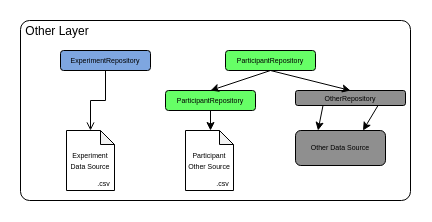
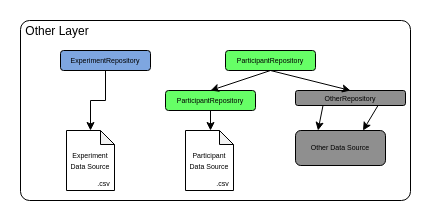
  <mxCell id="0" />
  <mxCell id="1" parent="0" />
  <mxCell id="2" value="&amp;nbsp;Other Layer&lt;br&gt;&lt;br&gt;&lt;br&gt;&lt;br&gt;&lt;br&gt;&lt;br&gt;&lt;br&gt;&lt;br&gt;&lt;br&gt;&lt;br&gt;&lt;br&gt;&lt;br&gt;" style="rounded=1;whiteSpace=wrap;html=1;align=left;arcSize=5;" parent="1" vertex="1"><mxGeometry width="390" height="180" as="geometry" x="20" y="20" /></mxCell>
- <mxCell id="3" style="edgeStyle=orthogonalEdgeStyle;rounded=0;orthogonalLoop=1;jettySize=auto;html=1;entryX=0.5;entryY=0;entryDx=0;entryDy=0;entryPerimeter=0;endArrow=open;" parent="1" source="4" target="15" edge="1"><mxGeometry relative="1" as="geometry" /></mxCell>
+ <mxCell id="3" style="edgeStyle=orthogonalEdgeStyle;rounded=0;orthogonalLoop=1;jettySize=auto;html=1;entryX=0.5;entryY=0;entryDx=0;entryDy=0;entryPerimeter=0;" parent="1" source="4" target="15" edge="1"><mxGeometry relative="1" as="geometry" /></mxCell>
  <mxCell id="4" value="&lt;p style=&quot;line-height: 70%;&quot;&gt;&lt;font style=&quot;font-size: 7px;&quot;&gt;ExperimentRepository&lt;/font&gt;&lt;/p&gt;" style="rounded=1;whiteSpace=wrap;html=1;fillColor=#7EA6E0;" parent="1" vertex="1"><mxGeometry x="60" y="50" width="90" height="20" as="geometry" /></mxCell>
  <mxCell id="5" value="&lt;p style=&quot;line-height: 70%;&quot;&gt;&lt;font style=&quot;font-size: 7px;&quot;&gt;ParticipantRepository&lt;/font&gt;&lt;/p&gt;" style="rounded=1;whiteSpace=wrap;html=1;fillColor=#66FF66;" parent="1" vertex="1"><mxGeometry x="225" y="50" width="90" height="20" as="geometry" /></mxCell>
  <mxCell id="6" style="edgeStyle=orthogonalEdgeStyle;rounded=0;orthogonalLoop=1;jettySize=auto;html=1;entryX=0.5;entryY=0;entryDx=0;entryDy=0;entryPerimeter=0;" parent="1" source="7" edge="1"><mxGeometry relative="1" as="geometry"><mxPoint x="210" y="130" as="targetPoint" /></mxGeometry></mxCell>
  <mxCell id="7" value="&lt;p style=&quot;line-height: 70%;&quot;&gt;&lt;font style=&quot;font-size: 7px;&quot;&gt;ParticipantRepository&lt;/font&gt;&lt;/p&gt;" style="rounded=1;whiteSpace=wrap;html=1;fillColor=#66FF66;" parent="1" vertex="1"><mxGeometry x="165" y="90" width="90" height="20" as="geometry" /></mxCell>
  <mxCell id="8" value="&lt;p style=&quot;line-height: 70%;&quot;&gt;&lt;font style=&quot;font-size: 7px;&quot;&gt;OtherRepository&lt;/font&gt;&lt;/p&gt;" style="rounded=1;whiteSpace=wrap;html=1;fillColor=#8f8f8f;" parent="1" vertex="1"><mxGeometry x="295" y="90" width="110" height="15" as="geometry" /></mxCell>
  <mxCell id="9" value="&lt;p style=&quot;line-height: 70%; font-size: 7px;&quot;&gt;&lt;font style=&quot;font-size: 7px;&quot;&gt;Other Data Source&lt;/font&gt;&lt;/p&gt;" style="rounded=1;whiteSpace=wrap;html=1;fillColor=#8f8f8f;" parent="1" vertex="1"><mxGeometry x="295" y="130" width="90" height="35" as="geometry" /></mxCell>
  <mxCell id="10" value="" style="endArrow=classic;html=1;rounded=0;exitX=0.5;exitY=1;exitDx=0;exitDy=0;entryX=0.5;entryY=0;entryDx=0;entryDy=0;" parent="1" source="5" target="7" edge="1"><mxGeometry width="50" height="50" relative="1" as="geometry"><mxPoint x="128" y="80" as="sourcePoint" /><mxPoint x="128" y="115" as="targetPoint" /></mxGeometry></mxCell>
  <mxCell id="11" value="" style="endArrow=classic;html=1;rounded=0;entryX=0.5;entryY=0;entryDx=0;entryDy=0;exitX=0.5;exitY=1;exitDx=0;exitDy=0;" parent="1" source="5" target="8" edge="1"><mxGeometry width="50" height="50" relative="1" as="geometry"><mxPoint x="295" y="70" as="sourcePoint" /><mxPoint x="240" y="115" as="targetPoint" /></mxGeometry></mxCell>
  <mxCell id="12" value="" style="endArrow=classic;html=1;rounded=0;exitX=0.25;exitY=1;exitDx=0;exitDy=0;entryX=0.25;entryY=0;entryDx=0;entryDy=0;" parent="1" source="8" target="9" edge="1"><mxGeometry width="50" height="50" relative="1" as="geometry"><mxPoint x="268" y="145" as="sourcePoint" /><mxPoint x="268" y="180" as="targetPoint" /></mxGeometry></mxCell>
  <mxCell id="13" value="" style="endArrow=classic;html=1;rounded=0;exitX=0.75;exitY=1;exitDx=0;exitDy=0;entryX=0.75;entryY=0;entryDx=0;entryDy=0;" parent="1" source="8" target="9" edge="1"><mxGeometry width="50" height="50" relative="1" as="geometry"><mxPoint x="342" y="145" as="sourcePoint" /><mxPoint x="342" y="180" as="targetPoint" /></mxGeometry></mxCell>
  <mxCell id="14" value="" style="group" parent="1" vertex="1" connectable="0"><mxGeometry x="66" y="130" width="48" height="60" as="geometry" /></mxCell>
  <mxCell id="15" value="&lt;p style=&quot;line-height: 70%;&quot;&gt;&lt;span style=&quot;font-size: 7px; background-color: initial;&quot;&gt;Experiment Data Source&lt;/span&gt;&lt;br&gt;&lt;/p&gt;" style="shape=note;whiteSpace=wrap;html=1;backgroundOutline=1;darkOpacity=0.05;aspect=fixed;size=14;" parent="14" vertex="1"><mxGeometry width="48" height="60" as="geometry" /></mxCell>
  <mxCell id="16" value="&lt;font style=&quot;font-size: 7px;&quot;&gt;.csv&lt;/font&gt;" style="text;html=1;strokeColor=none;fillColor=none;align=center;verticalAlign=middle;whiteSpace=wrap;rounded=0;" parent="14" vertex="1"><mxGeometry x="28" y="47" width="19" height="10" as="geometry" /></mxCell>
  <mxCell id="17" value="" style="group" parent="1" vertex="1" connectable="0"><mxGeometry x="185" y="130" width="48" height="60" as="geometry" /></mxCell>
- <mxCell id="18" value="&lt;p style=&quot;line-height: 70%;&quot;&gt;&lt;span style=&quot;font-size: 7px; background-color: initial;&quot;&gt;Participant Other Source&lt;/span&gt;&lt;br&gt;&lt;/p&gt;" style="shape=note;whiteSpace=wrap;html=1;backgroundOutline=1;darkOpacity=0.05;aspect=fixed;size=14;" parent="17" vertex="1"><mxGeometry width="48" height="60" as="geometry" /></mxCell>
+ <mxCell id="18" value="&lt;p style=&quot;line-height: 70%;&quot;&gt;&lt;span style=&quot;font-size: 7px; background-color: initial;&quot;&gt;Participant Data Source&lt;/span&gt;&lt;br&gt;&lt;/p&gt;" style="shape=note;whiteSpace=wrap;html=1;backgroundOutline=1;darkOpacity=0.05;aspect=fixed;size=14;" parent="17" vertex="1"><mxGeometry width="48" height="60" as="geometry" /></mxCell>
  <mxCell id="19" value="&lt;font style=&quot;font-size: 7px;&quot;&gt;.csv&lt;/font&gt;" style="text;html=1;strokeColor=none;fillColor=none;align=center;verticalAlign=middle;whiteSpace=wrap;rounded=0;" parent="17" vertex="1"><mxGeometry x="28" y="47" width="19" height="10" as="geometry" /></mxCell>
